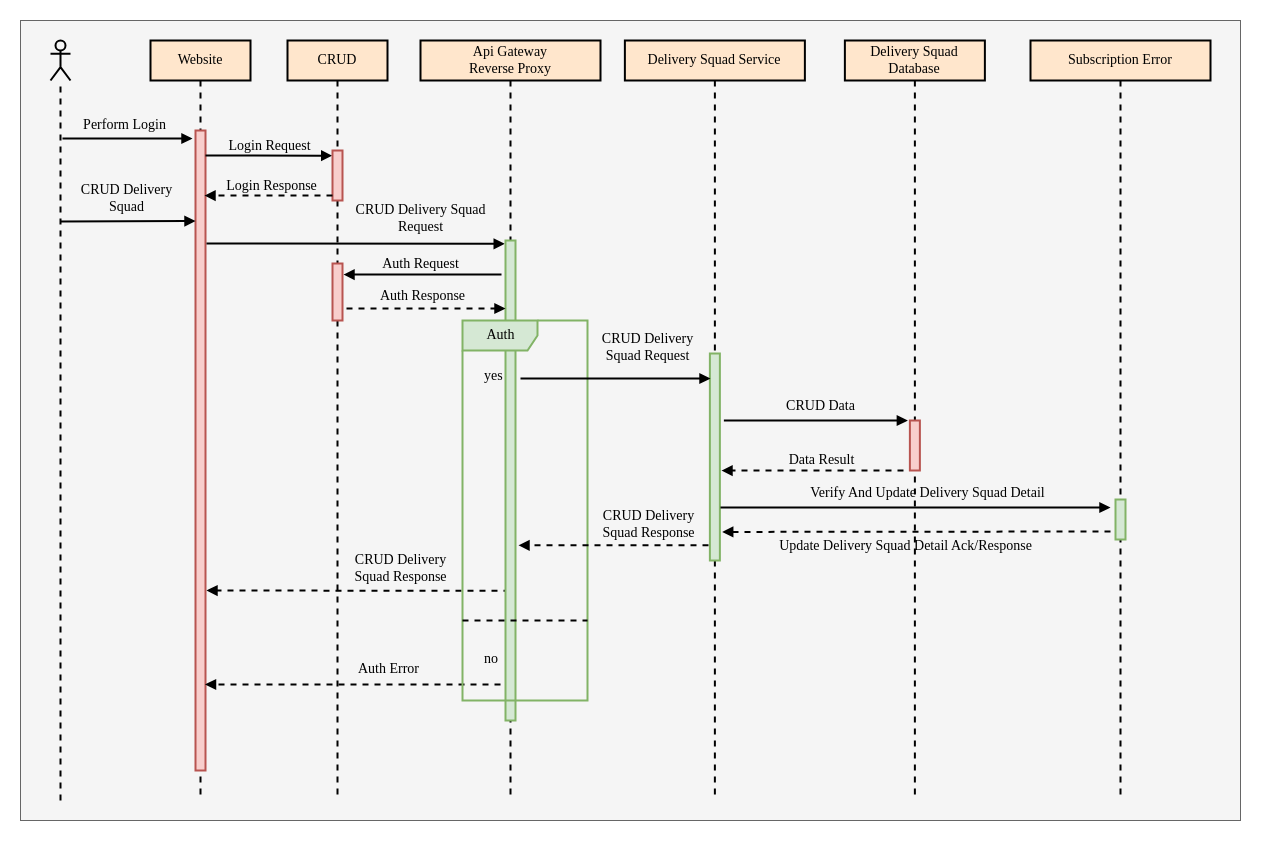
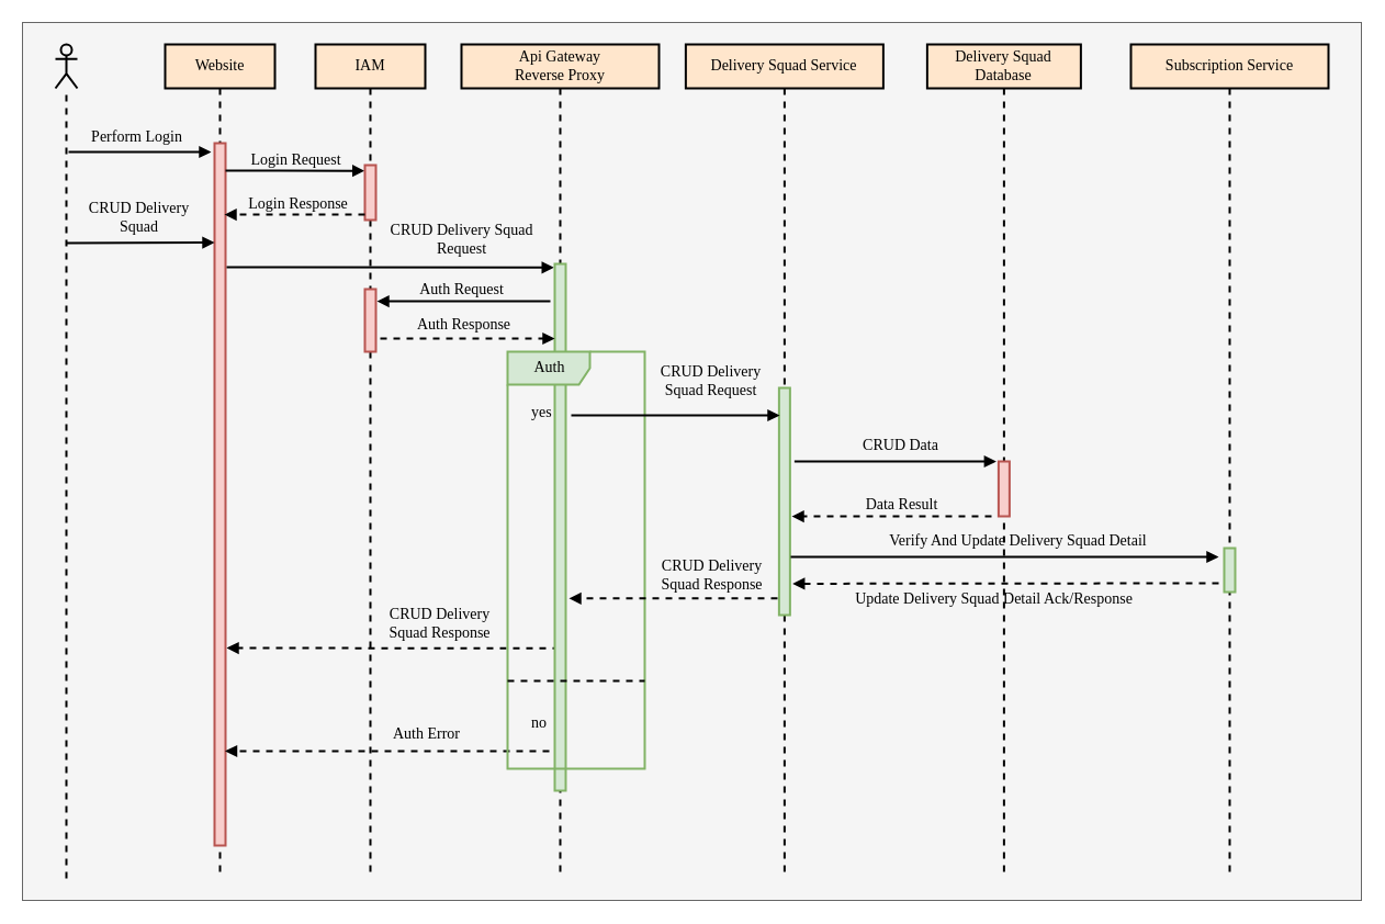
  <mxCell id="0" />
  <mxCell id="1" parent="0" />
  <mxCell id="2" value="" style="rounded=0;whiteSpace=wrap;html=1;fontFamily=Verdana;fillColor=#f5f5f5;strokeColor=#666666;fontColor=#333333;" parent="1" vertex="1"><mxGeometry x="20" y="20" width="1220" height="800" as="geometry" /></mxCell>
  <mxCell id="3" value="" style="shape=umlActor;verticalLabelPosition=bottom;verticalAlign=top;html=1;outlineConnect=0;fillColor=none;strokeColor=#000000;gradientColor=#b3b3b3;strokeWidth=2;fontSize=14;fontFamily=Verdana;" parent="1" vertex="1"><mxGeometry x="50" y="40" width="20" height="40" as="geometry" /></mxCell>
  <mxCell id="4" value="Website" style="shape=umlLifeline;perimeter=lifelinePerimeter;whiteSpace=wrap;html=1;container=1;collapsible=0;recursiveResize=0;outlineConnect=0;fillColor=#ffe6cc;strokeColor=#000000;fontSize=14;strokeWidth=2;fontFamily=Verdana;" parent="1" vertex="1"><mxGeometry x="150" y="40" width="100" height="760" as="geometry" /></mxCell>
  <mxCell id="5" value="" style="html=1;points=[];perimeter=orthogonalPerimeter;fillColor=#f8cecc;fontSize=14;strokeColor=#b85450;strokeWidth=2;fontFamily=Verdana;" parent="4" vertex="1"><mxGeometry x="45" y="90" width="10" height="640" as="geometry" /></mxCell>
  <mxCell id="6" value="" style="endArrow=block;html=1;rounded=0;entryX=-0.027;entryY=0.104;entryDx=0;entryDy=0;entryPerimeter=0;fontSize=14;endFill=1;strokeWidth=2;fontFamily=Verdana;" parent="4" target="10" edge="1"><mxGeometry width="50" height="50" relative="1" as="geometry"><mxPoint x="55" y="115" as="sourcePoint" /><mxPoint x="185" y="113.0" as="targetPoint" /></mxGeometry></mxCell>
  <mxCell id="7" value="Login Request" style="edgeLabel;html=1;align=center;verticalAlign=middle;resizable=0;points=[];fontSize=14;labelBackgroundColor=none;fontFamily=Verdana;" parent="6" vertex="1" connectable="0"><mxGeometry x="-0.197" relative="1" as="geometry"><mxPoint x="13" y="-10" as="offset" /></mxGeometry></mxCell>
  <mxCell id="8" value="" style="endArrow=none;dashed=1;html=1;rounded=0;fontSize=14;strokeWidth=2;fontFamily=Verdana;" parent="1" target="3" edge="1"><mxGeometry width="50" height="50" relative="1" as="geometry"><mxPoint x="60" y="800" as="sourcePoint" /><mxPoint x="65" y="120" as="targetPoint" /></mxGeometry></mxCell>
- <mxCell id="9" value="CRUD" style="shape=umlLifeline;perimeter=lifelinePerimeter;whiteSpace=wrap;html=1;container=1;collapsible=0;recursiveResize=0;outlineConnect=0;fillColor=#ffe6cc;strokeColor=#000000;fontSize=14;strokeWidth=2;fontFamily=Verdana;" parent="1" vertex="1"><mxGeometry x="287" y="40" width="100" height="760" as="geometry" /></mxCell>
+ <mxCell id="9" value="IAM" style="shape=umlLifeline;perimeter=lifelinePerimeter;whiteSpace=wrap;html=1;container=1;collapsible=0;recursiveResize=0;outlineConnect=0;fillColor=#ffe6cc;strokeColor=#000000;fontSize=14;strokeWidth=2;fontFamily=Verdana;" parent="1" vertex="1"><mxGeometry x="287" y="40" width="100" height="760" as="geometry" /></mxCell>
  <mxCell id="10" value="" style="html=1;points=[];perimeter=orthogonalPerimeter;fillColor=#f8cecc;fontSize=14;strokeColor=#b85450;strokeWidth=2;fontFamily=Verdana;" parent="9" vertex="1"><mxGeometry x="45" y="110" width="10" height="50" as="geometry" /></mxCell>
  <mxCell id="11" value="" style="endArrow=block;html=1;rounded=0;fontSize=14;endFill=1;entryX=-0.077;entryY=0.007;entryDx=0;entryDy=0;entryPerimeter=0;fontFamily=Verdana;strokeWidth=2;" parent="9" target="35" edge="1"><mxGeometry width="50" height="50" relative="1" as="geometry"><mxPoint x="-81" y="203" as="sourcePoint" /><mxPoint x="223" y="200" as="targetPoint" /></mxGeometry></mxCell>
  <mxCell id="12" value="CRUD Delivery Squad&lt;br&gt;Request" style="edgeLabel;html=1;align=center;verticalAlign=middle;resizable=0;points=[];fontSize=14;labelBackgroundColor=none;fontFamily=Verdana;" parent="11" vertex="1" connectable="0"><mxGeometry x="-0.197" relative="1" as="geometry"><mxPoint x="94" y="-26" as="offset" /></mxGeometry></mxCell>
  <mxCell id="13" value="" style="html=1;points=[];perimeter=orthogonalPerimeter;fillColor=#f8cecc;fontSize=14;strokeColor=#b85450;strokeWidth=2;fontFamily=Verdana;" parent="9" vertex="1"><mxGeometry x="45" y="223" width="10" height="57" as="geometry" /></mxCell>
  <mxCell id="14" value="" style="endArrow=block;html=1;rounded=0;entryX=0.9;entryY=0.196;entryDx=0;entryDy=0;entryPerimeter=0;fontSize=14;endFill=1;fontFamily=Verdana;strokeWidth=2;" parent="9" edge="1"><mxGeometry width="50" height="50" relative="1" as="geometry"><mxPoint x="214" y="234" as="sourcePoint" /><mxPoint x="56" y="234.04" as="targetPoint" /></mxGeometry></mxCell>
  <mxCell id="15" value="Auth Request" style="edgeLabel;html=1;align=center;verticalAlign=middle;resizable=0;points=[];fontSize=14;labelBackgroundColor=none;fontFamily=Verdana;" parent="14" vertex="1" connectable="0"><mxGeometry x="-0.197" relative="1" as="geometry"><mxPoint x="-19" y="-11" as="offset" /></mxGeometry></mxCell>
  <mxCell id="16" value="" style="endArrow=block;html=1;rounded=0;dashed=1;fontSize=14;endFill=1;fontFamily=Verdana;strokeWidth=2;" parent="9" edge="1"><mxGeometry width="50" height="50" relative="1" as="geometry"><mxPoint x="213" y="644" as="sourcePoint" /><mxPoint x="-82.5" y="644" as="targetPoint" /></mxGeometry></mxCell>
  <mxCell id="17" value="Auth Error" style="edgeLabel;html=1;align=center;verticalAlign=middle;resizable=0;points=[];fontSize=14;labelBackgroundColor=none;fontFamily=Verdana;" parent="16" vertex="1" connectable="0"><mxGeometry x="-0.197" relative="1" as="geometry"><mxPoint x="6" y="-16" as="offset" /></mxGeometry></mxCell>
  <mxCell id="18" value="" style="endArrow=block;html=1;rounded=0;dashed=1;entryX=1.2;entryY=0.807;entryDx=0;entryDy=0;entryPerimeter=0;fontSize=14;endFill=1;fontFamily=Verdana;strokeWidth=2;" parent="9" edge="1"><mxGeometry width="50" height="50" relative="1" as="geometry"><mxPoint x="222" y="550.34" as="sourcePoint" /><mxPoint x="-81" y="550.0" as="targetPoint" /></mxGeometry></mxCell>
  <mxCell id="19" value="CRUD Delivery&lt;br&gt;Squad Response" style="edgeLabel;html=1;align=center;verticalAlign=middle;resizable=0;points=[];fontSize=14;labelBackgroundColor=none;fontFamily=Verdana;" parent="18" vertex="1" connectable="0"><mxGeometry x="-0.197" relative="1" as="geometry"><mxPoint x="12" y="-23" as="offset" /></mxGeometry></mxCell>
  <mxCell id="20" value="Delivery Squad Service" style="shape=umlLifeline;perimeter=lifelinePerimeter;whiteSpace=wrap;html=1;container=1;collapsible=0;recursiveResize=0;outlineConnect=0;fillColor=#ffe6cc;strokeColor=#000000;fontSize=14;strokeWidth=2;labelBackgroundColor=none;fontFamily=Verdana;" parent="1" vertex="1"><mxGeometry x="624.38" y="40" width="180" height="760" as="geometry" /></mxCell>
  <mxCell id="21" value="" style="html=1;points=[];perimeter=orthogonalPerimeter;fillColor=#d5e8d4;fontSize=14;strokeColor=#82b366;strokeWidth=2;fontFamily=Verdana;" parent="20" vertex="1"><mxGeometry x="85" y="313" width="10" height="207" as="geometry" /></mxCell>
  <mxCell id="22" value="Delivery Squad Database" style="shape=umlLifeline;perimeter=lifelinePerimeter;whiteSpace=wrap;html=1;container=1;collapsible=0;recursiveResize=0;outlineConnect=0;fillColor=#ffe6cc;strokeColor=#000000;fontSize=14;strokeWidth=2;fontFamily=Verdana;" parent="1" vertex="1"><mxGeometry x="844.38" y="40" width="140" height="760" as="geometry" /></mxCell>
  <mxCell id="23" value="" style="html=1;points=[];perimeter=orthogonalPerimeter;fillColor=#f8cecc;fontSize=14;strokeColor=#b85450;strokeWidth=2;fontFamily=Verdana;" parent="22" vertex="1"><mxGeometry x="65" y="380" width="10" height="50" as="geometry" /></mxCell>
  <mxCell id="24" value="" style="endArrow=block;html=1;rounded=0;fontSize=14;strokeWidth=2;endFill=1;fontFamily=Verdana;" parent="1" edge="1"><mxGeometry width="50" height="50" relative="1" as="geometry"><mxPoint x="62" y="138" as="sourcePoint" /><mxPoint x="192" y="138" as="targetPoint" /></mxGeometry></mxCell>
  <mxCell id="25" value="Perform Login" style="edgeLabel;html=1;align=center;verticalAlign=middle;resizable=0;points=[];fontSize=14;labelBackgroundColor=none;fontFamily=Verdana;" parent="24" vertex="1" connectable="0"><mxGeometry x="-0.197" relative="1" as="geometry"><mxPoint x="9" y="-14" as="offset" /></mxGeometry></mxCell>
  <mxCell id="26" value="" style="endArrow=block;html=1;rounded=0;entryX=0.9;entryY=0.196;entryDx=0;entryDy=0;entryPerimeter=0;exitX=-0.3;exitY=0.254;exitDx=0;exitDy=0;exitPerimeter=0;dashed=1;fontSize=14;endFill=1;strokeWidth=2;fontFamily=Verdana;" parent="1" edge="1"><mxGeometry width="50" height="50" relative="1" as="geometry"><mxPoint x="332" y="195" as="sourcePoint" /><mxPoint x="204" y="195.04" as="targetPoint" /></mxGeometry></mxCell>
  <mxCell id="27" value="Login Response" style="edgeLabel;html=1;align=center;verticalAlign=middle;resizable=0;points=[];fontSize=14;labelBackgroundColor=none;fontFamily=Verdana;" parent="26" vertex="1" connectable="0"><mxGeometry x="-0.197" relative="1" as="geometry"><mxPoint x="-11" y="-10" as="offset" /></mxGeometry></mxCell>
  <mxCell id="28" value="" style="endArrow=block;html=1;rounded=0;entryX=0;entryY=0.021;entryDx=0;entryDy=0;entryPerimeter=0;fontSize=14;strokeWidth=2;endFill=1;fontFamily=Verdana;" parent="1" edge="1"><mxGeometry width="50" height="50" relative="1" as="geometry"><mxPoint x="60" y="221" as="sourcePoint" /><mxPoint x="195" y="220.5" as="targetPoint" /></mxGeometry></mxCell>
  <mxCell id="29" value="CRUD Delivery&lt;br&gt;Squad" style="edgeLabel;html=1;align=center;verticalAlign=middle;resizable=0;points=[];fontSize=14;labelBackgroundColor=none;fontFamily=Verdana;" parent="28" vertex="1" connectable="0"><mxGeometry x="-0.197" relative="1" as="geometry"><mxPoint x="12" y="-23" as="offset" /></mxGeometry></mxCell>
  <mxCell id="30" value="" style="endArrow=block;html=1;rounded=0;fontSize=14;endFill=1;fontFamily=Verdana;strokeWidth=2;" parent="1" edge="1"><mxGeometry width="50" height="50" relative="1" as="geometry"><mxPoint x="723.38" y="420" as="sourcePoint" /><mxPoint x="907.38" y="420" as="targetPoint" /></mxGeometry></mxCell>
  <mxCell id="31" value="CRUD Data" style="edgeLabel;html=1;align=center;verticalAlign=middle;resizable=0;points=[];fontSize=14;labelBorderColor=none;labelBackgroundColor=none;fontFamily=Verdana;" parent="30" vertex="1" connectable="0"><mxGeometry x="-0.197" relative="1" as="geometry"><mxPoint x="22" y="-15" as="offset" /></mxGeometry></mxCell>
  <mxCell id="32" value="" style="endArrow=block;html=1;rounded=0;dashed=1;fontSize=14;endFill=1;entryX=0.429;entryY=0.335;entryDx=0;entryDy=0;entryPerimeter=0;exitX=-0.738;exitY=0.867;exitDx=0;exitDy=0;exitPerimeter=0;fontFamily=Verdana;strokeWidth=2;" parent="1" edge="1"><mxGeometry width="50" height="50" relative="1" as="geometry"><mxPoint x="903" y="470.03" as="sourcePoint" /><mxPoint x="721.005" y="470.1" as="targetPoint" /></mxGeometry></mxCell>
  <mxCell id="33" value="&lt;br&gt;Data Result" style="edgeLabel;html=1;align=center;verticalAlign=middle;resizable=0;points=[];fontSize=14;labelBackgroundColor=none;fontFamily=Verdana;" parent="32" vertex="1" connectable="0"><mxGeometry x="-0.197" relative="1" as="geometry"><mxPoint x="-10" y="-20" as="offset" /></mxGeometry></mxCell>
  <mxCell id="34" value="Api Gateway&lt;br&gt;Reverse Proxy" style="shape=umlLifeline;perimeter=lifelinePerimeter;whiteSpace=wrap;html=1;container=1;collapsible=0;recursiveResize=0;outlineConnect=0;fillColor=#ffe6cc;strokeColor=#000000;fontSize=14;strokeWidth=2;labelBackgroundColor=none;fontFamily=Verdana;" parent="1" vertex="1"><mxGeometry x="420" y="40" width="180" height="760" as="geometry" /></mxCell>
  <mxCell id="35" value="" style="html=1;points=[];perimeter=orthogonalPerimeter;fillColor=#d5e8d4;fontSize=14;strokeColor=#82b366;strokeWidth=2;fontFamily=Verdana;" parent="34" vertex="1"><mxGeometry x="85" y="200" width="10" height="480" as="geometry" /></mxCell>
  <mxCell id="36" value="" style="endArrow=block;html=1;rounded=0;dashed=1;exitX=1.5;exitY=0.928;exitDx=0;exitDy=0;exitPerimeter=0;fontSize=14;endFill=1;fontFamily=Verdana;strokeWidth=2;" parent="34" edge="1"><mxGeometry width="50" height="50" relative="1" as="geometry"><mxPoint x="-74" y="268" as="sourcePoint" /><mxPoint x="85" y="268" as="targetPoint" /></mxGeometry></mxCell>
  <mxCell id="37" value="Auth Response" style="edgeLabel;html=1;align=center;verticalAlign=middle;resizable=0;points=[];fontSize=14;labelBackgroundColor=none;fontFamily=Verdana;" parent="36" vertex="1" connectable="0"><mxGeometry x="-0.197" relative="1" as="geometry"><mxPoint x="11" y="-13" as="offset" /></mxGeometry></mxCell>
  <mxCell id="38" value="Auth" style="shape=umlFrame;tabWidth=110;tabHeight=30;tabPosition=left;html=1;boundedLbl=1;labelInHeader=1;width=75;height=30;fontSize=14;fillColor=#d5e8d4;strokeColor=#82b366;strokeWidth=2;fontFamily=Verdana;" parent="34" vertex="1"><mxGeometry x="42" y="280" width="125" height="380" as="geometry" /></mxCell>
  <mxCell id="39" value="yes" style="text;fontSize=14;fontFamily=Verdana;" parent="38" vertex="1"><mxGeometry width="100" height="20" relative="1" as="geometry"><mxPoint x="20" y="40" as="offset" /></mxGeometry></mxCell>
  <mxCell id="40" value="no" style="line;strokeWidth=2;labelPosition=center;verticalLabelPosition=bottom;align=left;verticalAlign=top;spacingLeft=20;spacingTop=15;dashed=1;fontSize=14;labelBackgroundColor=none;fontFamily=Verdana;" parent="38" vertex="1"><mxGeometry y="292.493" width="125.0" height="15.2" as="geometry" /></mxCell>
  <mxCell id="41" value="" style="endArrow=block;html=1;rounded=0;dashed=1;entryX=1.2;entryY=0.807;entryDx=0;entryDy=0;entryPerimeter=0;fontSize=14;endFill=1;fontFamily=Verdana;strokeWidth=2;" parent="38" edge="1"><mxGeometry width="50" height="50" relative="1" as="geometry"><mxPoint x="246" y="224.78" as="sourcePoint" /><mxPoint x="56" y="224.78" as="targetPoint" /></mxGeometry></mxCell>
  <mxCell id="42" value="CRUD Delivery&lt;br&gt;Squad Response" style="edgeLabel;html=1;align=center;verticalAlign=middle;resizable=0;points=[];fontSize=14;labelBackgroundColor=none;fontFamily=Verdana;" parent="41" vertex="1" connectable="0"><mxGeometry x="-0.197" relative="1" as="geometry"><mxPoint x="15" y="-21" as="offset" /></mxGeometry></mxCell>
  <mxCell id="43" value="" style="endArrow=block;html=1;rounded=0;fontSize=14;endFill=1;fontFamily=Verdana;strokeWidth=2;" parent="1" edge="1"><mxGeometry width="50" height="50" relative="1" as="geometry"><mxPoint x="520" y="378" as="sourcePoint" /><mxPoint x="710" y="378" as="targetPoint" /><Array as="points"><mxPoint x="598" y="378" /></Array></mxGeometry></mxCell>
  <mxCell id="44" value="CRUD Delivery&lt;br&gt;Squad Request" style="edgeLabel;html=1;align=center;verticalAlign=middle;resizable=0;points=[];fontSize=14;labelBackgroundColor=none;fontFamily=Verdana;" parent="43" vertex="1" connectable="0"><mxGeometry x="-0.197" relative="1" as="geometry"><mxPoint x="50" y="-32" as="offset" /></mxGeometry></mxCell>
- <mxCell id="45" value="Subscription Error" style="shape=umlLifeline;perimeter=lifelinePerimeter;whiteSpace=wrap;html=1;container=1;collapsible=0;recursiveResize=0;outlineConnect=0;fillColor=#ffe6cc;strokeColor=#000000;fontSize=14;strokeWidth=2;labelBackgroundColor=none;fontFamily=Verdana;" vertex="1" parent="1"><mxGeometry x="1030" y="40" width="180" height="760" as="geometry" /></mxCell>
+ <mxCell id="45" value="Subscription Service" style="shape=umlLifeline;perimeter=lifelinePerimeter;whiteSpace=wrap;html=1;container=1;collapsible=0;recursiveResize=0;outlineConnect=0;fillColor=#ffe6cc;strokeColor=#000000;fontSize=14;strokeWidth=2;labelBackgroundColor=none;fontFamily=Verdana;" vertex="1" parent="1"><mxGeometry x="1030" y="40" width="180" height="760" as="geometry" /></mxCell>
  <mxCell id="46" value="" style="html=1;points=[];perimeter=orthogonalPerimeter;fillColor=#d5e8d4;fontSize=14;strokeColor=#82b366;strokeWidth=2;fontFamily=Verdana;" vertex="1" parent="45"><mxGeometry x="85" y="459" width="10" height="40" as="geometry" /></mxCell>
  <mxCell id="47" value="" style="endArrow=block;html=1;rounded=0;fontSize=14;endFill=1;fontFamily=Verdana;strokeWidth=2;" edge="1" parent="1"><mxGeometry width="50" height="50" relative="1" as="geometry"><mxPoint x="720" y="507" as="sourcePoint" /><mxPoint x="1110" y="507" as="targetPoint" /></mxGeometry></mxCell>
  <mxCell id="48" value="Verify And Update Delivery Squad Detail" style="edgeLabel;html=1;align=center;verticalAlign=middle;resizable=0;points=[];fontSize=14;labelBorderColor=none;labelBackgroundColor=none;fontFamily=Verdana;" vertex="1" connectable="0" parent="47"><mxGeometry x="-0.197" relative="1" as="geometry"><mxPoint x="49" y="-15" as="offset" /></mxGeometry></mxCell>
  <mxCell id="49" value="" style="endArrow=block;html=1;rounded=0;dashed=1;fontSize=14;endFill=1;entryX=1.233;entryY=0.862;entryDx=0;entryDy=0;entryPerimeter=0;fontFamily=Verdana;strokeWidth=2;" edge="1" parent="1"><mxGeometry width="50" height="50" relative="1" as="geometry"><mxPoint x="1110" y="531" as="sourcePoint" /><mxPoint x="721.71" y="531.434" as="targetPoint" /></mxGeometry></mxCell>
  <mxCell id="50" value="Update Delivery Squad Detail Ack/Response" style="edgeLabel;html=1;align=center;verticalAlign=middle;resizable=0;points=[];fontSize=14;labelBackgroundColor=none;fontFamily=Verdana;" vertex="1" connectable="0" parent="49"><mxGeometry x="-0.197" relative="1" as="geometry"><mxPoint x="-50" y="14" as="offset" /></mxGeometry></mxCell>
